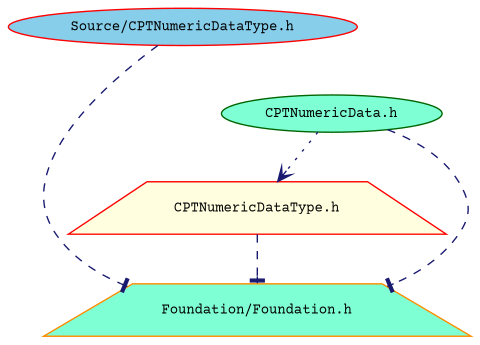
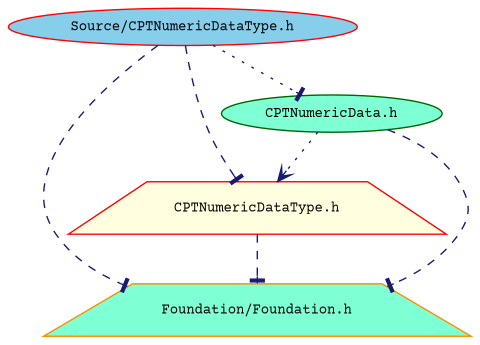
  digraph {
    fontname="Courier Prime"
    node [color=red fillcolor=aquamarine fontname="Courier Prime" fontsize=10 shape=ellipse style=filled]
    edge [arrowhead=tee color=midnightblue fontname="Courier Prime" fontsize=10 labelfontname="Lucinda Grande" labelfontsize=10 style=dashed]
    n1 [fillcolor=skyblue fontcolor=black height=0.2 label="Source/CPTNumericDataType.h" width=0.4]
    n2 [fillcolor=lightyellow height=0.2 label="CPTNumericDataType.h" shape=trapezium width=0.4]
    n3 [color=darkorange height=0.2 label="Foundation/Foundation.h" shape=trapezium width=0.4]
    n4 [color=darkgreen height=0.2 label="CPTNumericData.h" width=0.4]
+   n1 -> n2
    n1 -> n3
+   n1 -> n4 [style=dotted]
    n2 -> n3
    n4 -> n2 [arrowhead=vee style=dotted]
    n4 -> n3
  }
